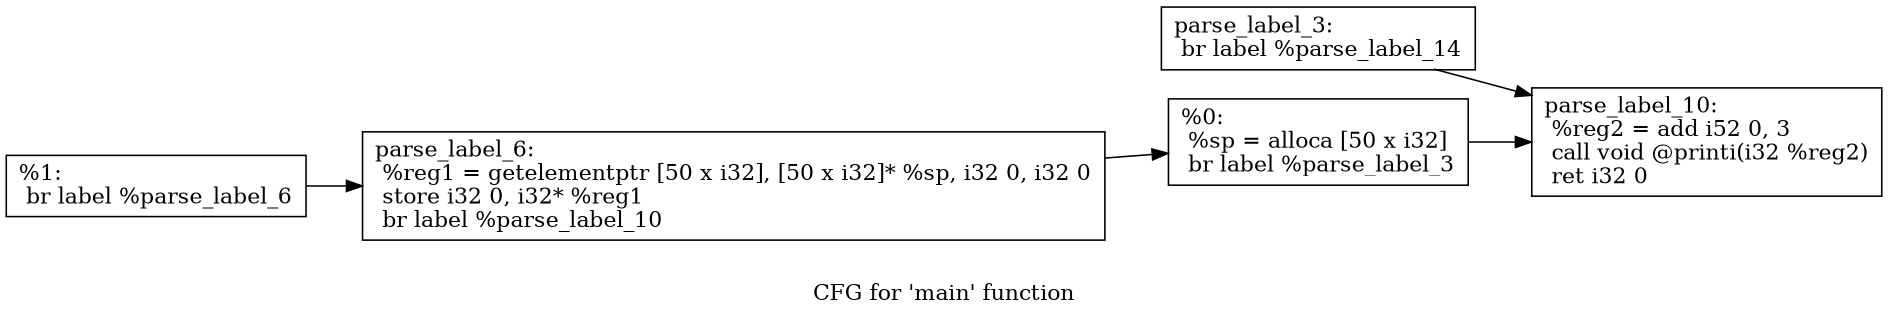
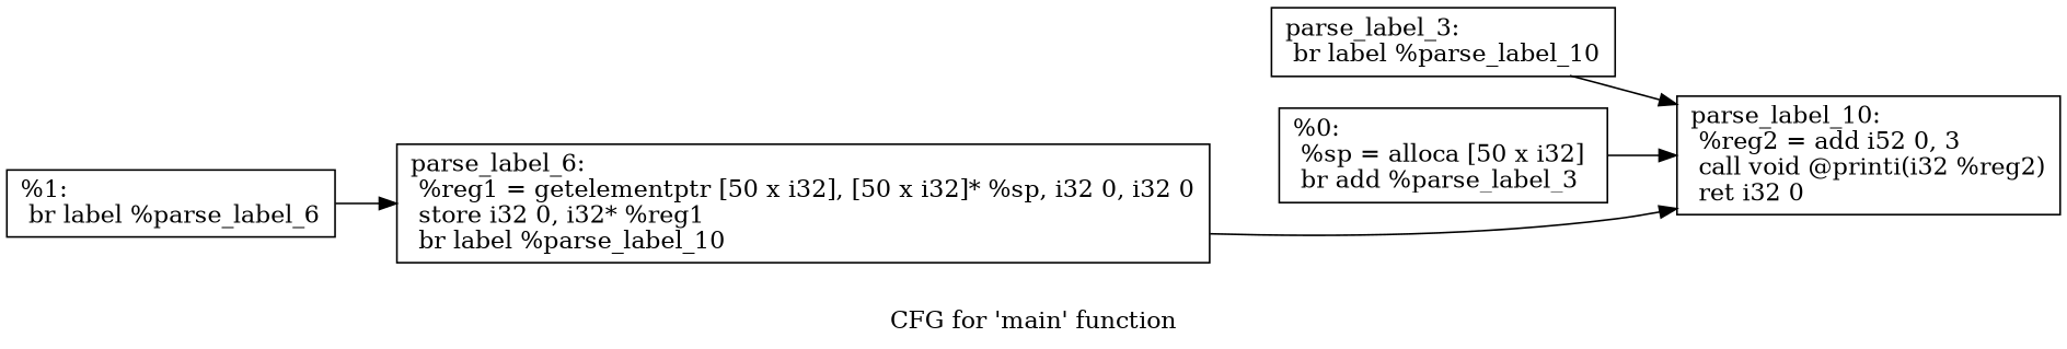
  digraph {
    label="CFG for 'main' function"
    rankdir=LR
    node [shape=record]
-   n1 [label="{%0:\l  %sp = alloca [50 x i32]\l  br label %parse_label_3\l}"]
+   n1 [label="{%0:\l  %sp = alloca [50 x i32]\l  br add %parse_label_3\l}"]
    n2 [label="{parse_label_10:                                   \l  %reg2 = add i52 0, 3\l  call void @printi(i32 %reg2)\l  ret i32 0\l}"]
-   n3 [label="{parse_label_3:                                    \l  br label %parse_label_14\l}"]
+   n3 [label="{parse_label_3:                                    \l  br label %parse_label_10\l}"]
    n4 [label="{%1:                                                  \l  br label %parse_label_6\l}"]
    n5 [label="{parse_label_6:                                    \l  %reg1 = getelementptr [50 x i32], [50 x i32]* %sp, i32 0, i32 0\l  store i32 0, i32* %reg1\l  br label %parse_label_10\l}"]
    n1 -> n2
    n3 -> n2
    n4 -> n5
-   n5 -> n1
+   n5 -> n2
  }
